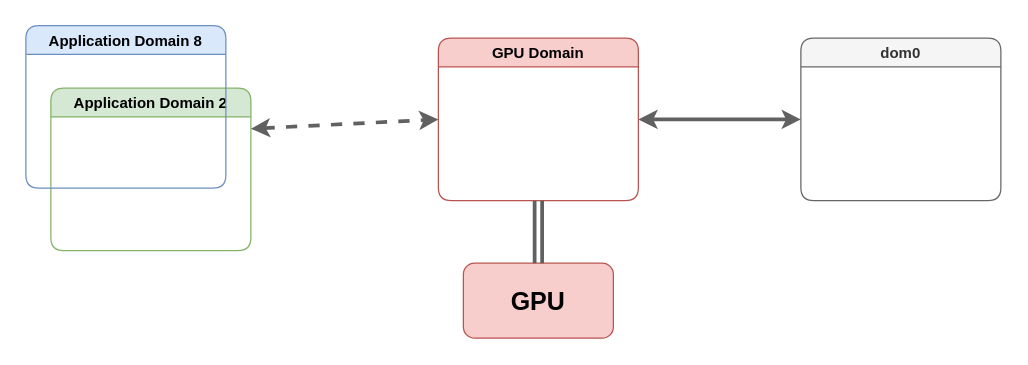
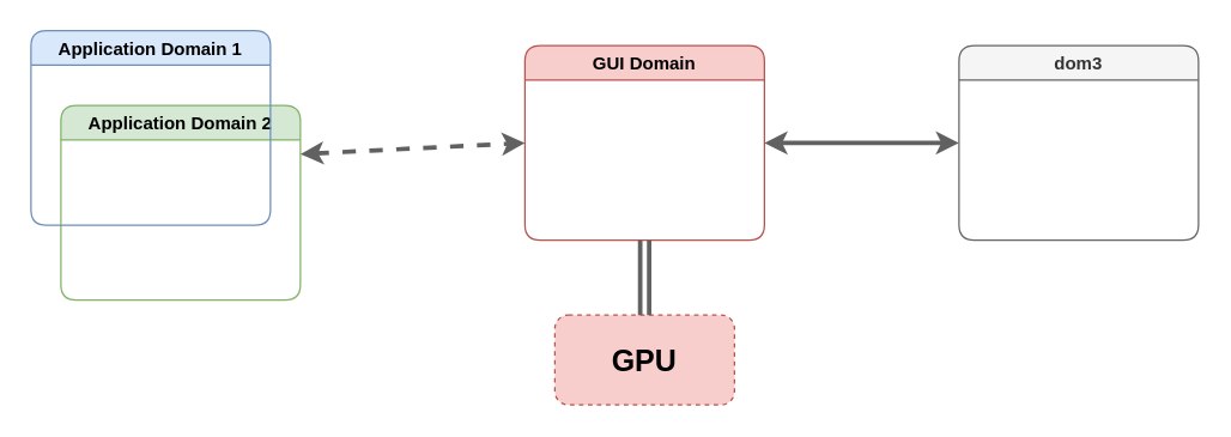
  <mxCell id="0" />
  <mxCell id="1" parent="0" />
- <mxCell id="2" value="GPU Domain" style="swimlane;fillColor=#f8cecc;strokeColor=#b85450;rounded=1;" vertex="1" parent="1"><mxGeometry x="350" y="30" width="160" height="130" as="geometry" /></mxCell>
+ <mxCell id="2" value="GUI Domain" style="swimlane;fillColor=#f8cecc;strokeColor=#b85450;rounded=1;" vertex="1" parent="1"><mxGeometry x="350" y="30" width="160" height="130" as="geometry" /></mxCell>
  <mxCell id="3" value="Application Domain 2" style="swimlane;fillColor=#d5e8d4;strokeColor=#82b366;rounded=1;" vertex="1" parent="1"><mxGeometry x="40" y="70" width="160" height="130" as="geometry" /></mxCell>
- <mxCell id="4" value="Application Domain 8" style="swimlane;fillColor=#dae8fc;strokeColor=#6c8ebf;rounded=1;" vertex="1" parent="1"><mxGeometry x="20" y="20" width="160" height="130" as="geometry" /></mxCell>
- <mxCell id="5" value="dom0" style="swimlane;fillColor=#f5f5f5;strokeColor=#666666;rounded=1;fontColor=#333333;" vertex="1" parent="1"><mxGeometry x="640" y="30" width="160" height="130" as="geometry" /></mxCell>
+ <mxCell id="4" value="Application Domain 1" style="swimlane;fillColor=#dae8fc;strokeColor=#6c8ebf;rounded=1;" vertex="1" parent="1"><mxGeometry x="20" y="20" width="160" height="130" as="geometry" /></mxCell>
+ <mxCell id="5" value="dom3" style="swimlane;fillColor=#f5f5f5;strokeColor=#666666;rounded=1;fontColor=#333333;" vertex="1" parent="1"><mxGeometry x="640" y="30" width="160" height="130" as="geometry" /></mxCell>
  <mxCell id="6" value="" style="endArrow=classic;startArrow=classic;html=1;strokeColor=#616161;strokeWidth=3;entryX=0;entryY=0.5;entryDx=0;entryDy=0;exitX=1;exitY=0.25;exitDx=0;exitDy=0;dashed=1;" edge="1" parent="1" source="3" target="2"><mxGeometry width="50" height="50" relative="1" as="geometry"><mxPoint x="190" y="62.5" as="sourcePoint" /><mxPoint x="360" y="72.5" as="targetPoint" /></mxGeometry></mxCell>
  <mxCell id="7" value="" style="endArrow=classic;startArrow=classic;html=1;strokeColor=#616161;strokeWidth=3;entryX=0;entryY=0.5;entryDx=0;entryDy=0;" edge="1" parent="1" target="5"><mxGeometry width="50" height="50" relative="1" as="geometry"><mxPoint x="510" y="95" as="sourcePoint" /><mxPoint x="660" y="91.25" as="targetPoint" /></mxGeometry></mxCell>
- <mxCell id="8" value="GPU" style="rounded=1;whiteSpace=wrap;html=1;fontStyle=1;fontSize=20;fillColor=#f8cecc;strokeColor=#b85450;" vertex="1" parent="1"><mxGeometry x="370" y="210" width="120" height="60" as="geometry" /></mxCell>
+ <mxCell id="8" value="GPU" style="rounded=1;whiteSpace=wrap;html=1;fontStyle=1;fontSize=20;fillColor=#f8cecc;strokeColor=#b85450;dashed=1;" vertex="1" parent="1"><mxGeometry x="370" y="210" width="120" height="60" as="geometry" /></mxCell>
  <mxCell id="9" value="" style="shape=link;html=1;strokeColor=#616161;strokeWidth=3;fontSize=20;entryX=0.5;entryY=1;entryDx=0;entryDy=0;exitX=0.5;exitY=0;exitDx=0;exitDy=0;" edge="1" parent="1" source="8" target="2"><mxGeometry width="50" height="50" relative="1" as="geometry"><mxPoint x="410" y="210" as="sourcePoint" /><mxPoint x="460" y="160" as="targetPoint" /></mxGeometry></mxCell>
